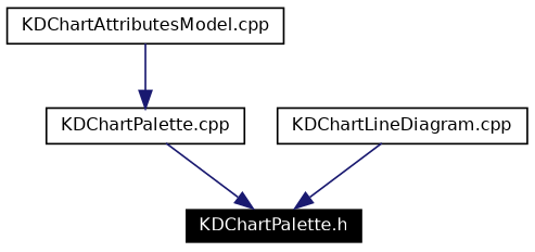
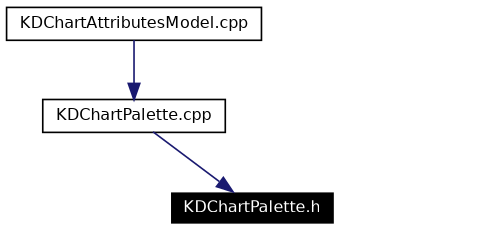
  digraph {
    node [color=black fontname=Helvetica fontsize=10 shape=record]
    edge [color=midnightblue fontname=Helvetica fontsize=10 labelfontname=Helvetica labelfontsize=10 style=solid]
    n1 [color=white fillcolor=black fontcolor=white height=0.2 label="KDChartPalette.h" style=filled width=0.4]
    n2 [height=0.2 label="KDChartAttributesModel.cpp" width=0.4]
    n3 [height=0.2 label="KDChartPalette.cpp" width=0.4]
-   n4 [height=0.2 label="KDChartLineDiagram.cpp" width=0.4]
    n2 -> n3
    n3 -> n1
-   n4 -> n1
  }
